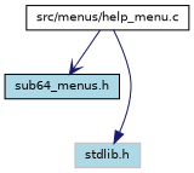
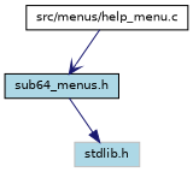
  digraph {
    node [color=black fillcolor=lightblue fontname=Helvetica fontsize=10 shape=record style=filled]
    edge [color=midnightblue fontname=Helvetica fontsize=10 labelfontname=Helvetica labelfontsize=10 style=solid]
    n1 [fillcolor=white fontcolor=black height=0.2 label="src/menus/help_menu.c" width=0.4]
    n2 [height=0.2 label="sub64_menus.h" width=0.4]
    n3 [color=grey75 height=0.2 label="stdlib.h" width=0.4]
    n1 -> n2 [arrowhead=vee]
-   n1 -> n3 [arrowhead=normal]
+   n2 -> n3 [arrowhead=normal]
  }
